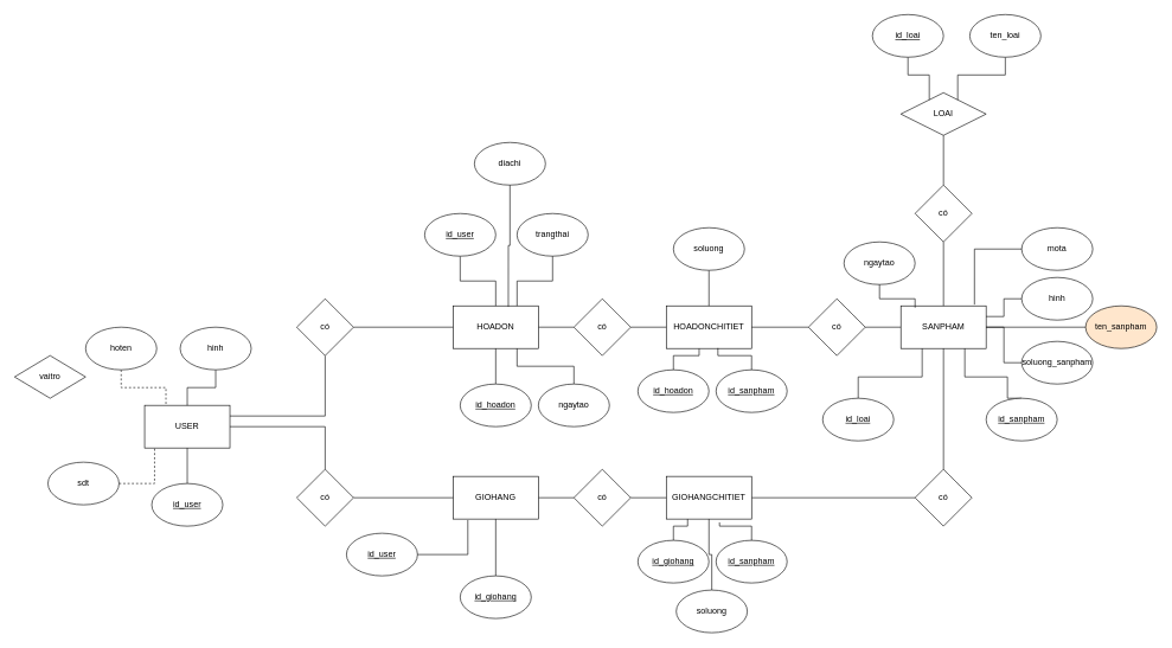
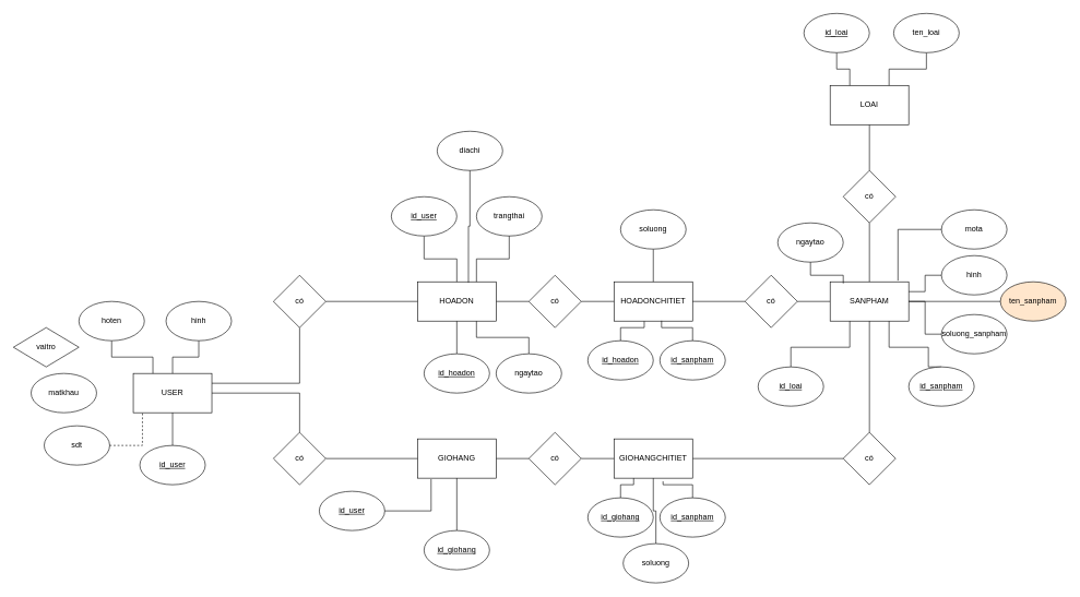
  <mxCell id="0" />
  <mxCell id="1" parent="0" />
  <mxCell id="2" value="" style="edgeStyle=orthogonalEdgeStyle;rounded=0;orthogonalLoop=1;jettySize=auto;html=1;exitX=1;exitY=0.25;exitDx=0;exitDy=0;endArrow=none;endFill=0;" parent="1" source="4" target="78" edge="1"><mxGeometry relative="1" as="geometry" /></mxCell>
  <mxCell id="3" value="" style="edgeStyle=orthogonalEdgeStyle;rounded=0;orthogonalLoop=1;jettySize=auto;html=1;endArrow=none;endFill=0;" parent="1" source="4" target="80" edge="1"><mxGeometry relative="1" as="geometry" /></mxCell>
  <mxCell id="4" value="USER" style="rounded=0;whiteSpace=wrap;html=1;" parent="1" vertex="1"><mxGeometry x="203" y="570" width="120" height="60" as="geometry" /></mxCell>
  <mxCell id="5" value="" style="edgeStyle=orthogonalEdgeStyle;rounded=0;orthogonalLoop=1;jettySize=auto;html=1;endArrow=none;endFill=0;" parent="1" source="6" target="27" edge="1"><mxGeometry relative="1" as="geometry" /></mxCell>
- <mxCell id="6" value="LOAI" style="rhombus;whiteSpace=wrap;html=1;" parent="1" vertex="1"><mxGeometry x="1267" y="130" width="120" height="60" as="geometry" /></mxCell>
+ <mxCell id="6" value="LOAI" style="rounded=0;whiteSpace=wrap;html=1;" parent="1" vertex="1"><mxGeometry x="1267" y="130" width="120" height="60" as="geometry" /></mxCell>
  <mxCell id="7" value="" style="edgeStyle=orthogonalEdgeStyle;rounded=0;orthogonalLoop=1;jettySize=auto;html=1;endArrow=none;endFill=0;" parent="1" source="8" target="41" edge="1"><mxGeometry relative="1" as="geometry" /></mxCell>
  <mxCell id="8" value="HOADON" style="rounded=0;whiteSpace=wrap;html=1;" parent="1" vertex="1"><mxGeometry y="430" width="120" height="60" as="geometry" x="637" /></mxCell>
  <mxCell id="9" value="" style="edgeStyle=orthogonalEdgeStyle;rounded=0;orthogonalLoop=1;jettySize=auto;html=1;endArrow=none;endFill=0;" parent="1" source="10" target="43" edge="1"><mxGeometry relative="1" as="geometry" /></mxCell>
  <mxCell id="10" value="SANPHAM" style="rounded=0;whiteSpace=wrap;html=1;" parent="1" vertex="1"><mxGeometry x="1267" y="430" width="120" height="60" as="geometry" /></mxCell>
  <mxCell id="11" value="HOADONCHITIET" style="rounded=0;whiteSpace=wrap;html=1;" parent="1" vertex="1"><mxGeometry x="937" y="430" width="120" height="60" as="geometry" /></mxCell>
  <mxCell id="12" style="edgeStyle=orthogonalEdgeStyle;rounded=0;orthogonalLoop=1;jettySize=auto;html=1;exitX=0.5;exitY=1;exitDx=0;exitDy=0;entryX=0.25;entryY=0;entryDx=0;entryDy=0;endArrow=none;endFill=0;" parent="1" source="13" target="6" edge="1"><mxGeometry relative="1" as="geometry" /></mxCell>
  <mxCell id="13" value="id_loai" style="ellipse;whiteSpace=wrap;html=1;fontStyle=4" parent="1" vertex="1"><mxGeometry x="1227" y="20" width="100" height="60" as="geometry" /></mxCell>
  <mxCell id="14" style="edgeStyle=orthogonalEdgeStyle;rounded=0;orthogonalLoop=1;jettySize=auto;html=1;entryX=0.75;entryY=0;entryDx=0;entryDy=0;endArrow=none;endFill=0;" parent="1" source="15" target="6" edge="1"><mxGeometry relative="1" as="geometry" /></mxCell>
  <mxCell id="15" value="ten_loai" style="ellipse;whiteSpace=wrap;html=1;" parent="1" vertex="1"><mxGeometry x="1364" y="20" width="100" height="60" as="geometry" /></mxCell>
  <mxCell id="16" style="edgeStyle=orthogonalEdgeStyle;rounded=0;orthogonalLoop=1;jettySize=auto;html=1;entryX=0.75;entryY=1;entryDx=0;entryDy=0;endArrow=none;endFill=0;exitX=0.5;exitY=0;exitDx=0;exitDy=0;" parent="1" source="17" target="10" edge="1"><mxGeometry relative="1" as="geometry"><Array as="points"><mxPoint x="1417" y="560" /><mxPoint x="1417" y="530" /><mxPoint x="1357" y="530" /></Array></mxGeometry></mxCell>
  <mxCell id="17" value="id_sanpham" style="ellipse;whiteSpace=wrap;html=1;shadow=0;fontStyle=4" parent="1" vertex="1"><mxGeometry x="1387" y="560" width="100" height="60" as="geometry" /></mxCell>
  <mxCell id="18" value="" style="edgeStyle=orthogonalEdgeStyle;rounded=0;orthogonalLoop=1;jettySize=auto;html=1;endArrow=none;endFill=0;" parent="1" source="19" target="10" edge="1"><mxGeometry relative="1" as="geometry" /></mxCell>
  <mxCell id="19" value="ten_sanpham" style="ellipse;whiteSpace=wrap;html=1;fillColor=#ffe6cc;" parent="1" vertex="1"><mxGeometry x="1527" y="430" width="100" height="60" as="geometry" /></mxCell>
  <mxCell id="20" style="edgeStyle=orthogonalEdgeStyle;rounded=0;orthogonalLoop=1;jettySize=auto;html=1;entryX=1;entryY=0.5;entryDx=0;entryDy=0;endArrow=none;endFill=0;" parent="1" source="21" target="10" edge="1"><mxGeometry relative="1" as="geometry" /></mxCell>
  <mxCell id="21" value="soluong_sanpham" style="ellipse;whiteSpace=wrap;html=1;" parent="1" vertex="1"><mxGeometry x="1437" y="480" width="100" height="60" as="geometry" /></mxCell>
  <mxCell id="22" style="edgeStyle=orthogonalEdgeStyle;rounded=0;orthogonalLoop=1;jettySize=auto;html=1;entryX=1;entryY=0.25;entryDx=0;entryDy=0;endArrow=none;endFill=0;" parent="1" source="23" target="10" edge="1"><mxGeometry relative="1" as="geometry" /></mxCell>
  <mxCell id="23" value="hinh" style="ellipse;whiteSpace=wrap;html=1;" parent="1" vertex="1"><mxGeometry x="1437" y="390" width="100" height="60" as="geometry" /></mxCell>
  <mxCell id="24" value="mota" style="ellipse;whiteSpace=wrap;html=1;" parent="1" vertex="1"><mxGeometry x="1437" y="320" width="100" height="60" as="geometry" /></mxCell>
  <mxCell id="25" style="edgeStyle=orthogonalEdgeStyle;rounded=0;orthogonalLoop=1;jettySize=auto;html=1;entryX=0.863;entryY=-0.03;entryDx=0;entryDy=0;entryPerimeter=0;endArrow=none;endFill=0;" parent="1" source="24" target="10" edge="1"><mxGeometry relative="1" as="geometry" /></mxCell>
  <mxCell id="26" style="edgeStyle=orthogonalEdgeStyle;rounded=0;orthogonalLoop=1;jettySize=auto;html=1;entryX=0.5;entryY=0;entryDx=0;entryDy=0;endArrow=none;endFill=0;" parent="1" source="27" target="10" edge="1"><mxGeometry relative="1" as="geometry" /></mxCell>
  <mxCell id="27" value="có" style="rhombus;whiteSpace=wrap;html=1;rounded=0;" parent="1" vertex="1"><mxGeometry x="1287" y="260" width="80" height="80" as="geometry" /></mxCell>
  <mxCell id="28" style="edgeStyle=orthogonalEdgeStyle;rounded=0;orthogonalLoop=1;jettySize=auto;html=1;entryX=0.25;entryY=1;entryDx=0;entryDy=0;endArrow=none;endFill=0;" parent="1" source="29" target="10" edge="1"><mxGeometry relative="1" as="geometry"><Array as="points"><mxPoint x="1207" y="530" /><mxPoint x="1297" y="530" /></Array></mxGeometry></mxCell>
  <mxCell id="29" value="id_loai" style="ellipse;whiteSpace=wrap;html=1;shadow=0;fontStyle=4" parent="1" vertex="1"><mxGeometry x="1157" y="560" width="100" height="60" as="geometry" /></mxCell>
  <mxCell id="30" value="" style="edgeStyle=orthogonalEdgeStyle;rounded=0;orthogonalLoop=1;jettySize=auto;html=1;endArrow=none;endFill=0;" parent="1" source="31" target="8" edge="1"><mxGeometry relative="1" as="geometry" /></mxCell>
  <mxCell id="31" value="id_hoadon" style="ellipse;whiteSpace=wrap;html=1;shadow=0;fontStyle=4" parent="1" vertex="1"><mxGeometry x="647" y="540" width="100" height="60" as="geometry" /></mxCell>
  <mxCell id="32" value="ngaytao" style="ellipse;whiteSpace=wrap;html=1;" parent="1" vertex="1"><mxGeometry x="1187" y="340" width="100" height="60" as="geometry" /></mxCell>
  <mxCell id="33" style="edgeStyle=orthogonalEdgeStyle;rounded=0;orthogonalLoop=1;jettySize=auto;html=1;entryX=0.167;entryY=0.043;entryDx=0;entryDy=0;entryPerimeter=0;endArrow=none;endFill=0;" parent="1" source="32" target="10" edge="1"><mxGeometry relative="1" as="geometry" /></mxCell>
  <mxCell id="34" value="" style="edgeStyle=orthogonalEdgeStyle;rounded=0;orthogonalLoop=1;jettySize=auto;html=1;endArrow=none;endFill=0;" parent="1" source="35" target="8" edge="1"><mxGeometry relative="1" as="geometry" /></mxCell>
  <mxCell id="35" value="id_user" style="ellipse;whiteSpace=wrap;html=1;fontStyle=4" parent="1" vertex="1"><mxGeometry x="597" y="300" width="100" height="60" as="geometry" /></mxCell>
  <mxCell id="36" style="edgeStyle=orthogonalEdgeStyle;rounded=0;orthogonalLoop=1;jettySize=auto;html=1;entryX=0.75;entryY=1;entryDx=0;entryDy=0;endArrow=none;endFill=0;" parent="1" source="37" target="8" edge="1"><mxGeometry relative="1" as="geometry" /></mxCell>
  <mxCell id="37" value="ngaytao" style="ellipse;whiteSpace=wrap;html=1;" parent="1" vertex="1"><mxGeometry x="757" y="540" width="100" height="60" as="geometry" /></mxCell>
  <mxCell id="38" value="trangthai" style="ellipse;whiteSpace=wrap;html=1;" parent="1" vertex="1"><mxGeometry x="727" y="300" width="100" height="60" as="geometry" /></mxCell>
  <mxCell id="39" style="edgeStyle=orthogonalEdgeStyle;rounded=0;orthogonalLoop=1;jettySize=auto;html=1;entryX=0.75;entryY=0;entryDx=0;entryDy=0;endArrow=none;endFill=0;" parent="1" source="38" target="8" edge="1"><mxGeometry relative="1" as="geometry" /></mxCell>
  <mxCell id="40" value="" style="edgeStyle=orthogonalEdgeStyle;rounded=0;orthogonalLoop=1;jettySize=auto;html=1;endArrow=none;endFill=0;" parent="1" source="41" target="11" edge="1"><mxGeometry relative="1" as="geometry" /></mxCell>
  <mxCell id="41" value="có" style="rhombus;whiteSpace=wrap;html=1;rounded=0;" parent="1" vertex="1"><mxGeometry x="807" y="420" width="80" height="80" as="geometry" /></mxCell>
  <mxCell id="42" value="" style="edgeStyle=orthogonalEdgeStyle;rounded=0;orthogonalLoop=1;jettySize=auto;html=1;endArrow=none;endFill=0;" parent="1" source="43" target="11" edge="1"><mxGeometry relative="1" as="geometry" /></mxCell>
  <mxCell id="43" value="có" style="rhombus;whiteSpace=wrap;html=1;rounded=0;" parent="1" vertex="1"><mxGeometry x="1137" y="420" width="80" height="80" as="geometry" /></mxCell>
  <mxCell id="44" value="id_hoadon" style="ellipse;whiteSpace=wrap;html=1;fontStyle=4" parent="1" vertex="1"><mxGeometry x="897" y="520" width="100" height="60" as="geometry" /></mxCell>
  <mxCell id="45" value="id_sanpham" style="ellipse;whiteSpace=wrap;html=1;fontStyle=4" parent="1" vertex="1"><mxGeometry x="1007" y="520" width="100" height="60" as="geometry" /></mxCell>
  <mxCell id="46" value="" style="edgeStyle=orthogonalEdgeStyle;rounded=0;orthogonalLoop=1;jettySize=auto;html=1;endArrow=none;endFill=0;" parent="1" source="47" target="11" edge="1"><mxGeometry relative="1" as="geometry" /></mxCell>
  <mxCell id="47" value="soluong" style="ellipse;whiteSpace=wrap;html=1;" parent="1" vertex="1"><mxGeometry x="947" y="320" width="100" height="60" as="geometry" /></mxCell>
  <mxCell id="48" style="edgeStyle=orthogonalEdgeStyle;rounded=0;orthogonalLoop=1;jettySize=auto;html=1;entryX=0.385;entryY=1.003;entryDx=0;entryDy=0;entryPerimeter=0;endArrow=none;endFill=0;" parent="1" source="44" target="11" edge="1"><mxGeometry relative="1" as="geometry" /></mxCell>
  <mxCell id="49" style="edgeStyle=orthogonalEdgeStyle;rounded=0;orthogonalLoop=1;jettySize=auto;html=1;entryX=0.605;entryY=0.99;entryDx=0;entryDy=0;entryPerimeter=0;endArrow=none;endFill=0;" parent="1" source="45" target="11" edge="1"><mxGeometry relative="1" as="geometry" /></mxCell>
  <mxCell id="50" value="" style="edgeStyle=orthogonalEdgeStyle;rounded=0;orthogonalLoop=1;jettySize=auto;html=1;endArrow=none;endFill=0;" parent="1" source="51" target="64" edge="1"><mxGeometry relative="1" as="geometry" /></mxCell>
  <mxCell id="51" value="GIOHANG" style="rounded=0;whiteSpace=wrap;html=1;" parent="1" vertex="1"><mxGeometry y="670" width="120" height="60" as="geometry" x="637" /></mxCell>
  <mxCell id="52" value="" style="edgeStyle=orthogonalEdgeStyle;rounded=0;orthogonalLoop=1;jettySize=auto;html=1;endArrow=none;endFill=0;" parent="1" source="53" target="51" edge="1"><mxGeometry relative="1" as="geometry" /></mxCell>
  <mxCell id="53" value="id_giohang" style="ellipse;whiteSpace=wrap;html=1;shadow=0;fontStyle=4" parent="1" vertex="1"><mxGeometry x="647" y="810" width="100" height="60" as="geometry" /></mxCell>
  <mxCell id="54" value="id_user" style="ellipse;whiteSpace=wrap;html=1;fontStyle=4" parent="1" vertex="1"><mxGeometry x="487" y="750" width="100" height="60" as="geometry" /></mxCell>
  <mxCell id="55" style="edgeStyle=orthogonalEdgeStyle;rounded=0;orthogonalLoop=1;jettySize=auto;html=1;entryX=0.173;entryY=1.024;entryDx=0;entryDy=0;entryPerimeter=0;endArrow=none;endFill=0;" parent="1" source="54" target="51" edge="1"><mxGeometry relative="1" as="geometry" /></mxCell>
  <mxCell id="56" value="" style="edgeStyle=orthogonalEdgeStyle;rounded=0;orthogonalLoop=1;jettySize=auto;html=1;endArrow=none;endFill=0;" parent="1" source="57" target="67" edge="1"><mxGeometry relative="1" as="geometry" /></mxCell>
  <mxCell id="57" value="GIOHANGCHITIET" style="rounded=0;whiteSpace=wrap;html=1;" parent="1" vertex="1"><mxGeometry x="937" y="670" width="120" height="60" as="geometry" /></mxCell>
  <mxCell id="58" style="edgeStyle=orthogonalEdgeStyle;rounded=0;orthogonalLoop=1;jettySize=auto;html=1;entryX=0.25;entryY=1;entryDx=0;entryDy=0;endArrow=none;endFill=0;" parent="1" source="59" target="57" edge="1"><mxGeometry relative="1" as="geometry" /></mxCell>
  <mxCell id="59" value="id_giohang" style="ellipse;whiteSpace=wrap;html=1;fontStyle=4" parent="1" vertex="1"><mxGeometry x="897" y="760" width="100" height="60" as="geometry" /></mxCell>
  <mxCell id="60" value="id_sanpham" style="ellipse;whiteSpace=wrap;html=1;fontStyle=4" parent="1" vertex="1"><mxGeometry x="1007" y="760" width="100" height="60" as="geometry" /></mxCell>
  <mxCell id="61" style="edgeStyle=orthogonalEdgeStyle;rounded=0;orthogonalLoop=1;jettySize=auto;html=1;entryX=0.5;entryY=1;entryDx=0;entryDy=0;endArrow=none;endFill=0;" parent="1" source="62" target="57" edge="1"><mxGeometry relative="1" as="geometry" /></mxCell>
  <mxCell id="62" value="soluong" style="ellipse;whiteSpace=wrap;html=1;" parent="1" vertex="1"><mxGeometry x="951" y="830" width="100" height="60" as="geometry" /></mxCell>
  <mxCell id="63" value="" style="edgeStyle=orthogonalEdgeStyle;rounded=0;orthogonalLoop=1;jettySize=auto;html=1;endArrow=none;endFill=0;" parent="1" source="64" target="57" edge="1"><mxGeometry relative="1" as="geometry" /></mxCell>
  <mxCell id="64" value="có" style="rhombus;whiteSpace=wrap;html=1;rounded=0;" parent="1" vertex="1"><mxGeometry x="807" y="660" width="80" height="80" as="geometry" /></mxCell>
  <mxCell id="65" style="edgeStyle=orthogonalEdgeStyle;rounded=0;orthogonalLoop=1;jettySize=auto;html=1;entryX=0.624;entryY=1.078;entryDx=0;entryDy=0;entryPerimeter=0;endArrow=none;endFill=0;" parent="1" source="60" target="57" edge="1"><mxGeometry relative="1" as="geometry" /></mxCell>
  <mxCell id="66" style="edgeStyle=orthogonalEdgeStyle;rounded=0;orthogonalLoop=1;jettySize=auto;html=1;entryX=0.5;entryY=1;entryDx=0;entryDy=0;endArrow=none;endFill=0;" parent="1" source="67" target="10" edge="1"><mxGeometry relative="1" as="geometry" /></mxCell>
  <mxCell id="67" value="có" style="rhombus;whiteSpace=wrap;html=1;rounded=0;" parent="1" vertex="1"><mxGeometry x="1287" y="660" width="80" height="80" as="geometry" /></mxCell>
  <mxCell id="68" value="" style="edgeStyle=orthogonalEdgeStyle;rounded=0;orthogonalLoop=1;jettySize=auto;html=1;endArrow=none;endFill=0;" parent="1" source="69" target="4" edge="1"><mxGeometry relative="1" as="geometry" /></mxCell>
  <mxCell id="69" value="id_user" style="ellipse;whiteSpace=wrap;html=1;fontStyle=4" parent="1" vertex="1"><mxGeometry x="213" y="680" width="100" height="60" as="geometry" /></mxCell>
- <mxCell id="71" style="edgeStyle=orthogonalEdgeStyle;rounded=0;orthogonalLoop=1;jettySize=auto;html=1;entryX=0.25;entryY=0;entryDx=0;entryDy=0;endArrow=none;endFill=0;dashed=1;" parent="1" source="72" target="4" edge="1"><mxGeometry relative="1" as="geometry" /></mxCell>
+ <mxCell id="70" value="matkhau" style="ellipse;whiteSpace=wrap;html=1;" parent="1" vertex="1"><mxGeometry x="47" y="570" width="100" height="60" as="geometry" /></mxCell>
+ <mxCell id="71" style="edgeStyle=orthogonalEdgeStyle;rounded=0;orthogonalLoop=1;jettySize=auto;html=1;entryX=0.25;entryY=0;entryDx=0;entryDy=0;endArrow=none;endFill=0;" parent="1" source="72" target="4" edge="1"><mxGeometry relative="1" as="geometry" /></mxCell>
  <mxCell id="72" value="hoten" style="ellipse;whiteSpace=wrap;html=1;" parent="1" vertex="1"><mxGeometry x="120" y="460" width="100" height="60" as="geometry" /></mxCell>
  <mxCell id="73" value="diachi" style="ellipse;whiteSpace=wrap;html=1;" parent="1" vertex="1"><mxGeometry x="667" y="200" width="100" height="60" as="geometry" /></mxCell>
  <mxCell id="74" style="edgeStyle=orthogonalEdgeStyle;rounded=0;orthogonalLoop=1;jettySize=auto;html=1;entryX=0.648;entryY=0.022;entryDx=0;entryDy=0;entryPerimeter=0;endArrow=none;endFill=0;" parent="1" source="73" target="8" edge="1"><mxGeometry relative="1" as="geometry" /></mxCell>
  <mxCell id="75" value="" style="edgeStyle=orthogonalEdgeStyle;rounded=0;orthogonalLoop=1;jettySize=auto;html=1;endArrow=none;endFill=0;" parent="1" source="76" target="4" edge="1"><mxGeometry relative="1" as="geometry" /></mxCell>
  <mxCell id="76" value="hinh" style="ellipse;whiteSpace=wrap;html=1;" parent="1" vertex="1"><mxGeometry x="253" y="460" width="100" height="60" as="geometry" /></mxCell>
  <mxCell id="77" style="edgeStyle=orthogonalEdgeStyle;rounded=0;orthogonalLoop=1;jettySize=auto;html=1;entryX=0;entryY=0.5;entryDx=0;entryDy=0;endArrow=none;endFill=0;" parent="1" source="78" target="8" edge="1"><mxGeometry relative="1" as="geometry" /></mxCell>
  <mxCell id="78" value="có" style="rhombus;whiteSpace=wrap;html=1;rounded=0;" parent="1" vertex="1"><mxGeometry x="417" y="420" width="80" height="80" as="geometry" /></mxCell>
  <mxCell id="79" style="edgeStyle=orthogonalEdgeStyle;rounded=0;orthogonalLoop=1;jettySize=auto;html=1;entryX=0;entryY=0.5;entryDx=0;entryDy=0;endArrow=none;endFill=0;" parent="1" source="80" target="51" edge="1"><mxGeometry relative="1" as="geometry" /></mxCell>
  <mxCell id="80" value="có" style="rhombus;whiteSpace=wrap;html=1;rounded=0;" parent="1" vertex="1"><mxGeometry x="417" y="660" width="80" height="80" as="geometry" /></mxCell>
  <mxCell id="81" value="sdt" style="ellipse;whiteSpace=wrap;html=1;" parent="1" vertex="1"><mxGeometry x="67" y="650" width="100" height="60" as="geometry" /></mxCell>
  <mxCell id="82" style="edgeStyle=orthogonalEdgeStyle;rounded=0;orthogonalLoop=1;jettySize=auto;html=1;entryX=0.117;entryY=1;entryDx=0;entryDy=0;entryPerimeter=0;endArrow=none;endFill=0;dashed=1;" parent="1" source="81" target="4" edge="1"><mxGeometry relative="1" as="geometry" /></mxCell>
  <mxCell id="83" value="vaitro" style="rhombus;whiteSpace=wrap;html=1;" parent="1" vertex="1"><mxGeometry x="20" y="500" width="100" height="60" as="geometry" /></mxCell>
